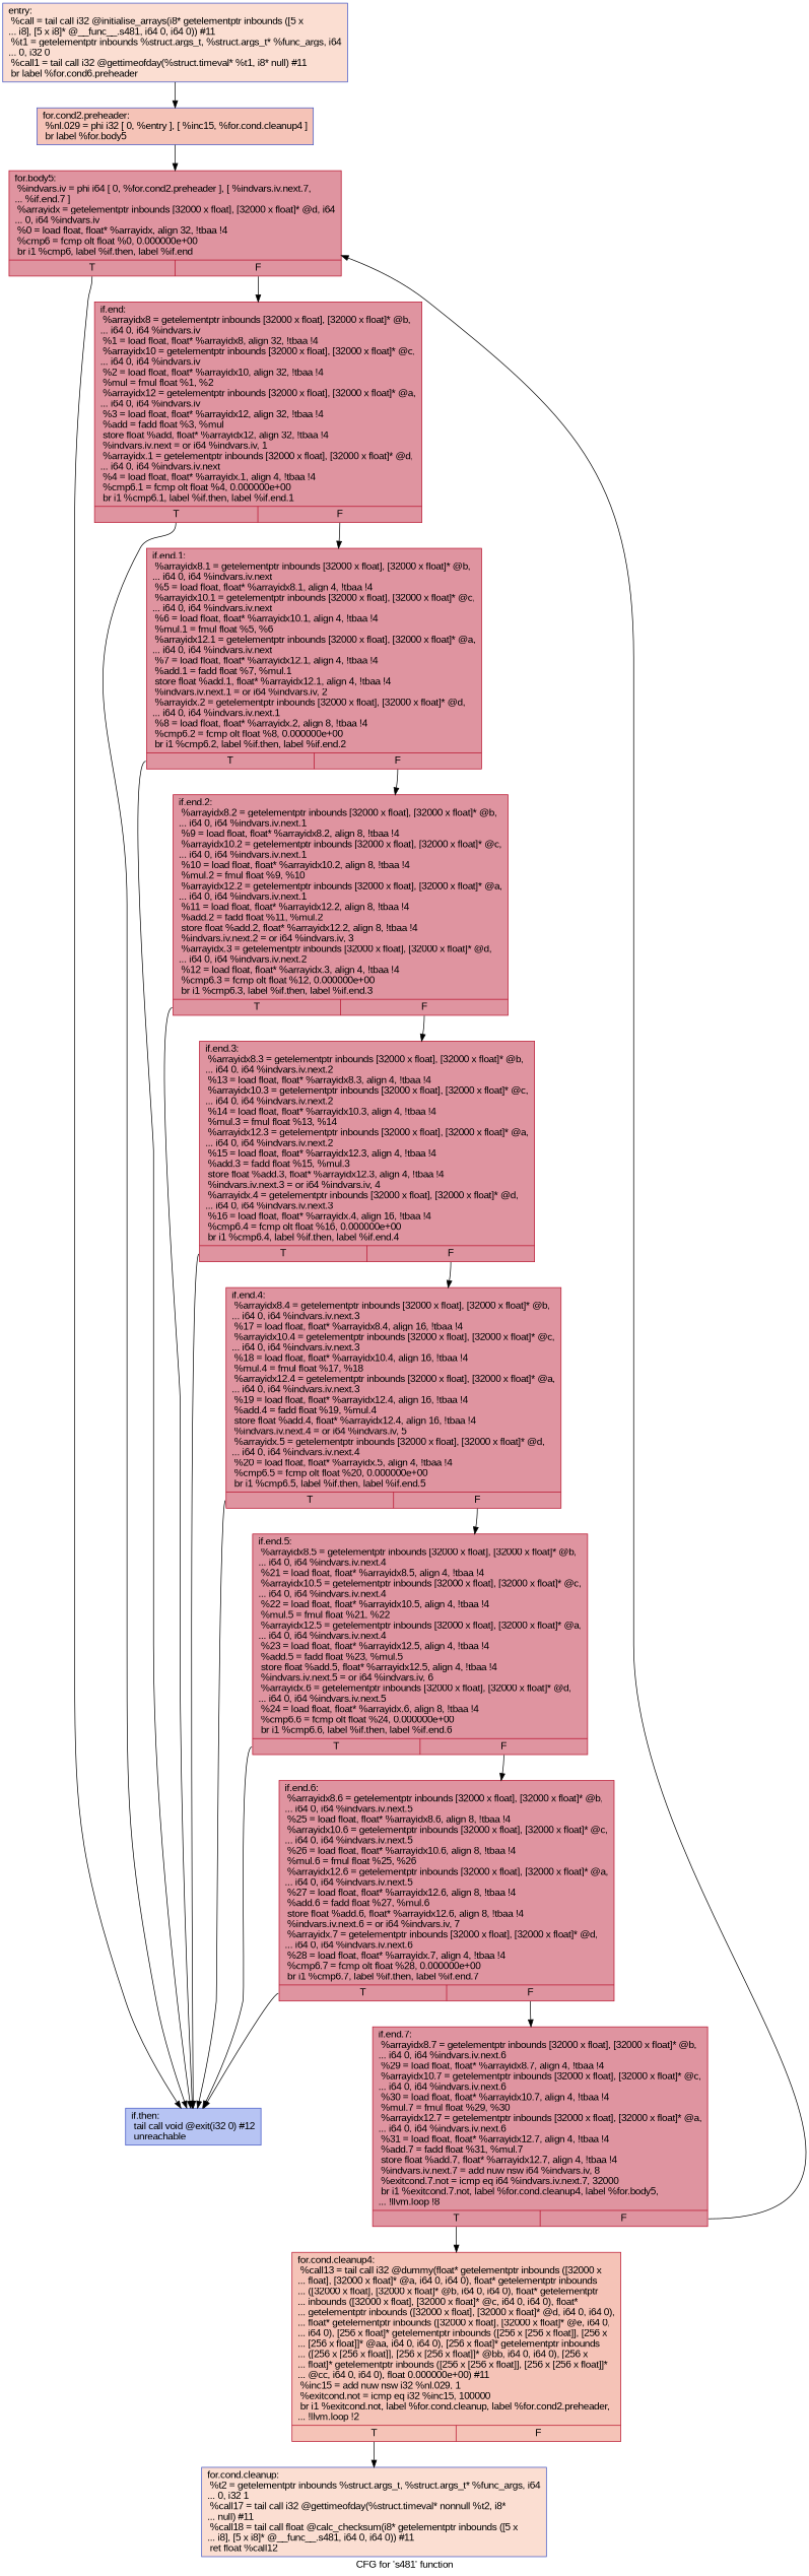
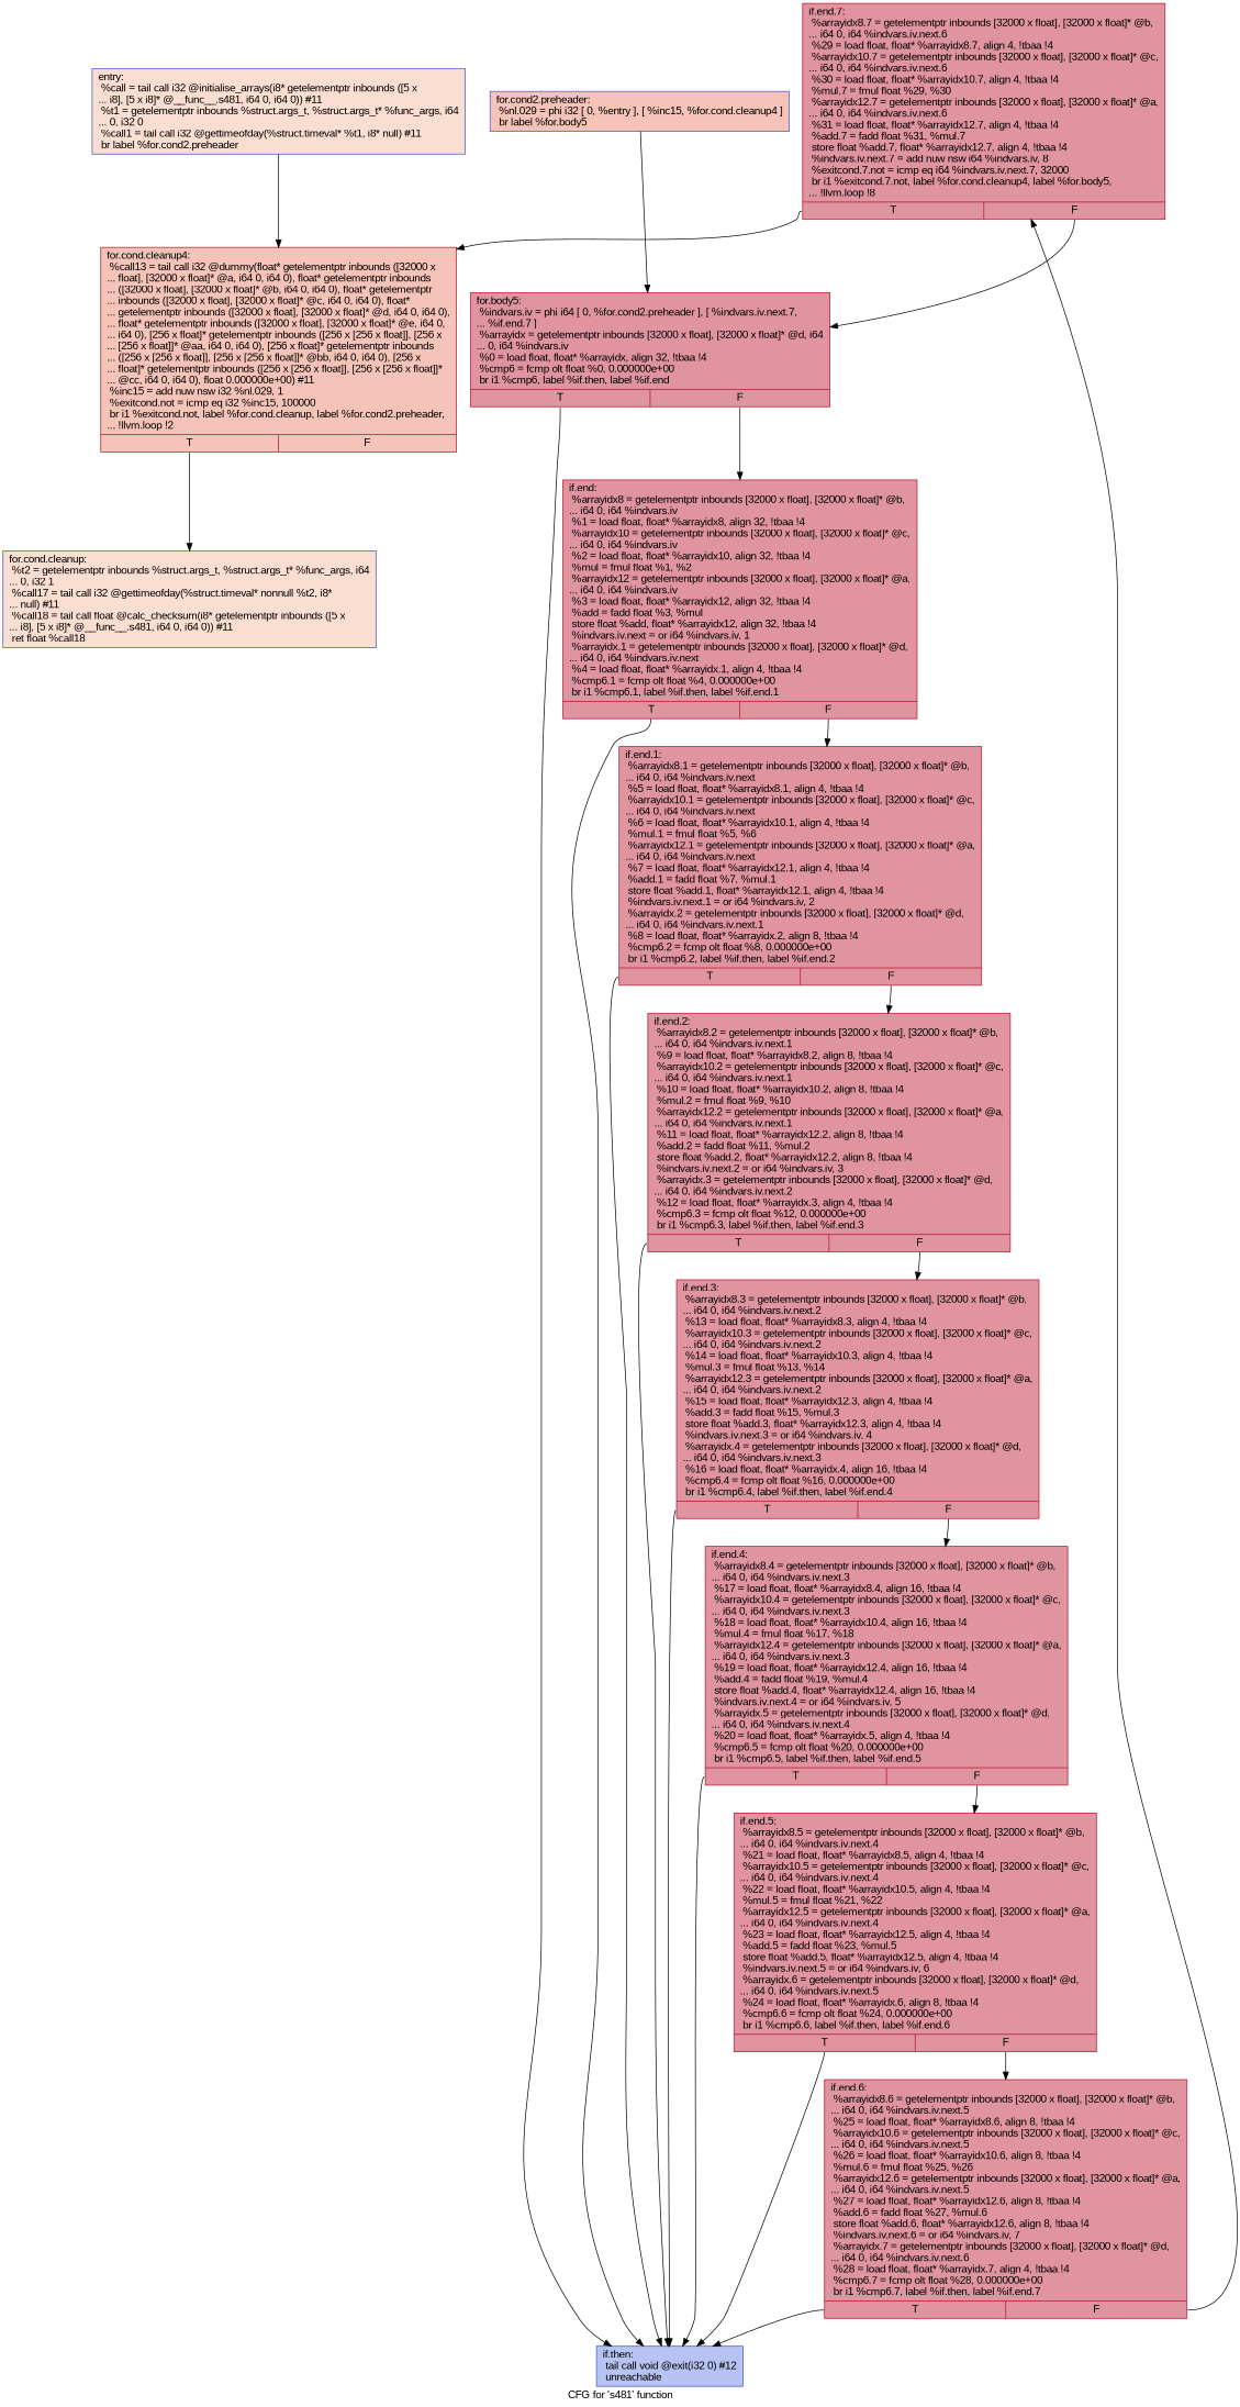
  digraph {
    fontname="Liberation Sans"
    label="CFG for 's481' function"
    node [color="#b70d28ff" fillcolor="#b70d2870" fontname="Liberation Sans" shape=record style=filled]
    edge [fontname="Liberation Sans" tailport=s0]
-   n1 [color="#3d50c3ff" fillcolor="#f7b59970" label="{entry:\l  %call = tail call i32 @initialise_arrays(i8* getelementptr inbounds ([5 x\l... i8], [5 x i8]* @__func__.s481, i64 0, i64 0)) #11\l  %t1 = getelementptr inbounds %struct.args_t, %struct.args_t* %func_args, i64\l... 0, i32 0\l  %call1 = tail call i32 @gettimeofday(%struct.timeval* %t1, i8* null) #11\l  br label %for.cond6.preheader\l}"]
+   n1 [color="#3d50c3ff" fillcolor="#f7b59970" label="{entry:\l  %call = tail call i32 @initialise_arrays(i8* getelementptr inbounds ([5 x\l... i8], [5 x i8]* @__func__.s481, i64 0, i64 0)) #11\l  %t1 = getelementptr inbounds %struct.args_t, %struct.args_t* %func_args, i64\l... 0, i32 0\l  %call1 = tail call i32 @gettimeofday(%struct.timeval* %t1, i8* null) #11\l  br label %for.cond2.preheader\l}"]
    n2 [color="#3d50c3ff" fillcolor="#e8765c70" label="{for.cond2.preheader:                              \l  %nl.029 = phi i32 [ 0, %entry ], [ %inc15, %for.cond.cleanup4 ]\l  br label %for.body5\l}"]
    n3 [label="{for.body5:                                        \l  %indvars.iv = phi i64 [ 0, %for.cond2.preheader ], [ %indvars.iv.next.7,\l... %if.end.7 ]\l  %arrayidx = getelementptr inbounds [32000 x float], [32000 x float]* @d, i64\l... 0, i64 %indvars.iv\l  %0 = load float, float* %arrayidx, align 32, !tbaa !4\l  %cmp6 = fcmp olt float %0, 0.000000e+00\l  br i1 %cmp6, label %if.then, label %if.end\l|{<s0>T|<s1>F}}"]
    n4 [color="#3d50c3ff" fillcolor="#5b7ae570" label="{if.then:                                          \l  tail call void @exit(i32 0) #12\l  unreachable\l}"]
    n5 [label="{if.end:                                           \l  %arrayidx8 = getelementptr inbounds [32000 x float], [32000 x float]* @b,\l... i64 0, i64 %indvars.iv\l  %1 = load float, float* %arrayidx8, align 32, !tbaa !4\l  %arrayidx10 = getelementptr inbounds [32000 x float], [32000 x float]* @c,\l... i64 0, i64 %indvars.iv\l  %2 = load float, float* %arrayidx10, align 32, !tbaa !4\l  %mul = fmul float %1, %2\l  %arrayidx12 = getelementptr inbounds [32000 x float], [32000 x float]* @a,\l... i64 0, i64 %indvars.iv\l  %3 = load float, float* %arrayidx12, align 32, !tbaa !4\l  %add = fadd float %3, %mul\l  store float %add, float* %arrayidx12, align 32, !tbaa !4\l  %indvars.iv.next = or i64 %indvars.iv, 1\l  %arrayidx.1 = getelementptr inbounds [32000 x float], [32000 x float]* @d,\l... i64 0, i64 %indvars.iv.next\l  %4 = load float, float* %arrayidx.1, align 4, !tbaa !4\l  %cmp6.1 = fcmp olt float %4, 0.000000e+00\l  br i1 %cmp6.1, label %if.then, label %if.end.1\l|{<s0>T|<s1>F}}"]
    n6 [label="{if.end.1:                                         \l  %arrayidx8.1 = getelementptr inbounds [32000 x float], [32000 x float]* @b,\l... i64 0, i64 %indvars.iv.next\l  %5 = load float, float* %arrayidx8.1, align 4, !tbaa !4\l  %arrayidx10.1 = getelementptr inbounds [32000 x float], [32000 x float]* @c,\l... i64 0, i64 %indvars.iv.next\l  %6 = load float, float* %arrayidx10.1, align 4, !tbaa !4\l  %mul.1 = fmul float %5, %6\l  %arrayidx12.1 = getelementptr inbounds [32000 x float], [32000 x float]* @a,\l... i64 0, i64 %indvars.iv.next\l  %7 = load float, float* %arrayidx12.1, align 4, !tbaa !4\l  %add.1 = fadd float %7, %mul.1\l  store float %add.1, float* %arrayidx12.1, align 4, !tbaa !4\l  %indvars.iv.next.1 = or i64 %indvars.iv, 2\l  %arrayidx.2 = getelementptr inbounds [32000 x float], [32000 x float]* @d,\l... i64 0, i64 %indvars.iv.next.1\l  %8 = load float, float* %arrayidx.2, align 8, !tbaa !4\l  %cmp6.2 = fcmp olt float %8, 0.000000e+00\l  br i1 %cmp6.2, label %if.then, label %if.end.2\l|{<s0>T|<s1>F}}"]
-   n7 [color="#3d50c3ff" fillcolor="#f7b59970" label="{for.cond.cleanup:                                 \l  %t2 = getelementptr inbounds %struct.args_t, %struct.args_t* %func_args, i64\l... 0, i32 1\l  %call17 = tail call i32 @gettimeofday(%struct.timeval* nonnull %t2, i8*\l... null) #11\l  %call18 = tail call float @calc_checksum(i8* getelementptr inbounds ([5 x\l... i8], [5 x i8]* @__func__.s481, i64 0, i64 0)) #11\l  ret float %call12\l}"]
+   n7 [color="#3d50c3ff" fillcolor="#f7b59970" label="{for.cond.cleanup:                                 \l  %t2 = getelementptr inbounds %struct.args_t, %struct.args_t* %func_args, i64\l... 0, i32 1\l  %call17 = tail call i32 @gettimeofday(%struct.timeval* nonnull %t2, i8*\l... null) #11\l  %call18 = tail call float @calc_checksum(i8* getelementptr inbounds ([5 x\l... i8], [5 x i8]* @__func__.s481, i64 0, i64 0)) #11\l  ret float %call18\l}"]
    n8 [fillcolor="#e8765c70" label="{for.cond.cleanup4:                                \l  %call13 = tail call i32 @dummy(float* getelementptr inbounds ([32000 x\l... float], [32000 x float]* @a, i64 0, i64 0), float* getelementptr inbounds\l... ([32000 x float], [32000 x float]* @b, i64 0, i64 0), float* getelementptr\l... inbounds ([32000 x float], [32000 x float]* @c, i64 0, i64 0), float*\l... getelementptr inbounds ([32000 x float], [32000 x float]* @d, i64 0, i64 0),\l... float* getelementptr inbounds ([32000 x float], [32000 x float]* @e, i64 0,\l... i64 0), [256 x float]* getelementptr inbounds ([256 x [256 x float]], [256 x\l... [256 x float]]* @aa, i64 0, i64 0), [256 x float]* getelementptr inbounds\l... ([256 x [256 x float]], [256 x [256 x float]]* @bb, i64 0, i64 0), [256 x\l... float]* getelementptr inbounds ([256 x [256 x float]], [256 x [256 x float]]*\l... @cc, i64 0, i64 0), float 0.000000e+00) #11\l  %inc15 = add nuw nsw i32 %nl.029, 1\l  %exitcond.not = icmp eq i32 %inc15, 100000\l  br i1 %exitcond.not, label %for.cond.cleanup, label %for.cond2.preheader,\l... !llvm.loop !2\l|{<s0>T|<s1>F}}"]
    n9 [label="{if.end.2:                                         \l  %arrayidx8.2 = getelementptr inbounds [32000 x float], [32000 x float]* @b,\l... i64 0, i64 %indvars.iv.next.1\l  %9 = load float, float* %arrayidx8.2, align 8, !tbaa !4\l  %arrayidx10.2 = getelementptr inbounds [32000 x float], [32000 x float]* @c,\l... i64 0, i64 %indvars.iv.next.1\l  %10 = load float, float* %arrayidx10.2, align 8, !tbaa !4\l  %mul.2 = fmul float %9, %10\l  %arrayidx12.2 = getelementptr inbounds [32000 x float], [32000 x float]* @a,\l... i64 0, i64 %indvars.iv.next.1\l  %11 = load float, float* %arrayidx12.2, align 8, !tbaa !4\l  %add.2 = fadd float %11, %mul.2\l  store float %add.2, float* %arrayidx12.2, align 8, !tbaa !4\l  %indvars.iv.next.2 = or i64 %indvars.iv, 3\l  %arrayidx.3 = getelementptr inbounds [32000 x float], [32000 x float]* @d,\l... i64 0, i64 %indvars.iv.next.2\l  %12 = load float, float* %arrayidx.3, align 4, !tbaa !4\l  %cmp6.3 = fcmp olt float %12, 0.000000e+00\l  br i1 %cmp6.3, label %if.then, label %if.end.3\l|{<s0>T|<s1>F}}"]
    n10 [label="{if.end.3:                                         \l  %arrayidx8.3 = getelementptr inbounds [32000 x float], [32000 x float]* @b,\l... i64 0, i64 %indvars.iv.next.2\l  %13 = load float, float* %arrayidx8.3, align 4, !tbaa !4\l  %arrayidx10.3 = getelementptr inbounds [32000 x float], [32000 x float]* @c,\l... i64 0, i64 %indvars.iv.next.2\l  %14 = load float, float* %arrayidx10.3, align 4, !tbaa !4\l  %mul.3 = fmul float %13, %14\l  %arrayidx12.3 = getelementptr inbounds [32000 x float], [32000 x float]* @a,\l... i64 0, i64 %indvars.iv.next.2\l  %15 = load float, float* %arrayidx12.3, align 4, !tbaa !4\l  %add.3 = fadd float %15, %mul.3\l  store float %add.3, float* %arrayidx12.3, align 4, !tbaa !4\l  %indvars.iv.next.3 = or i64 %indvars.iv, 4\l  %arrayidx.4 = getelementptr inbounds [32000 x float], [32000 x float]* @d,\l... i64 0, i64 %indvars.iv.next.3\l  %16 = load float, float* %arrayidx.4, align 16, !tbaa !4\l  %cmp6.4 = fcmp olt float %16, 0.000000e+00\l  br i1 %cmp6.4, label %if.then, label %if.end.4\l|{<s0>T|<s1>F}}"]
    n11 [label="{if.end.4:                                         \l  %arrayidx8.4 = getelementptr inbounds [32000 x float], [32000 x float]* @b,\l... i64 0, i64 %indvars.iv.next.3\l  %17 = load float, float* %arrayidx8.4, align 16, !tbaa !4\l  %arrayidx10.4 = getelementptr inbounds [32000 x float], [32000 x float]* @c,\l... i64 0, i64 %indvars.iv.next.3\l  %18 = load float, float* %arrayidx10.4, align 16, !tbaa !4\l  %mul.4 = fmul float %17, %18\l  %arrayidx12.4 = getelementptr inbounds [32000 x float], [32000 x float]* @a,\l... i64 0, i64 %indvars.iv.next.3\l  %19 = load float, float* %arrayidx12.4, align 16, !tbaa !4\l  %add.4 = fadd float %19, %mul.4\l  store float %add.4, float* %arrayidx12.4, align 16, !tbaa !4\l  %indvars.iv.next.4 = or i64 %indvars.iv, 5\l  %arrayidx.5 = getelementptr inbounds [32000 x float], [32000 x float]* @d,\l... i64 0, i64 %indvars.iv.next.4\l  %20 = load float, float* %arrayidx.5, align 4, !tbaa !4\l  %cmp6.5 = fcmp olt float %20, 0.000000e+00\l  br i1 %cmp6.5, label %if.then, label %if.end.5\l|{<s0>T|<s1>F}}"]
    n12 [label="{if.end.5:                                         \l  %arrayidx8.5 = getelementptr inbounds [32000 x float], [32000 x float]* @b,\l... i64 0, i64 %indvars.iv.next.4\l  %21 = load float, float* %arrayidx8.5, align 4, !tbaa !4\l  %arrayidx10.5 = getelementptr inbounds [32000 x float], [32000 x float]* @c,\l... i64 0, i64 %indvars.iv.next.4\l  %22 = load float, float* %arrayidx10.5, align 4, !tbaa !4\l  %mul.5 = fmul float %21, %22\l  %arrayidx12.5 = getelementptr inbounds [32000 x float], [32000 x float]* @a,\l... i64 0, i64 %indvars.iv.next.4\l  %23 = load float, float* %arrayidx12.5, align 4, !tbaa !4\l  %add.5 = fadd float %23, %mul.5\l  store float %add.5, float* %arrayidx12.5, align 4, !tbaa !4\l  %indvars.iv.next.5 = or i64 %indvars.iv, 6\l  %arrayidx.6 = getelementptr inbounds [32000 x float], [32000 x float]* @d,\l... i64 0, i64 %indvars.iv.next.5\l  %24 = load float, float* %arrayidx.6, align 8, !tbaa !4\l  %cmp6.6 = fcmp olt float %24, 0.000000e+00\l  br i1 %cmp6.6, label %if.then, label %if.end.6\l|{<s0>T|<s1>F}}"]
    n13 [label="{if.end.6:                                         \l  %arrayidx8.6 = getelementptr inbounds [32000 x float], [32000 x float]* @b,\l... i64 0, i64 %indvars.iv.next.5\l  %25 = load float, float* %arrayidx8.6, align 8, !tbaa !4\l  %arrayidx10.6 = getelementptr inbounds [32000 x float], [32000 x float]* @c,\l... i64 0, i64 %indvars.iv.next.5\l  %26 = load float, float* %arrayidx10.6, align 8, !tbaa !4\l  %mul.6 = fmul float %25, %26\l  %arrayidx12.6 = getelementptr inbounds [32000 x float], [32000 x float]* @a,\l... i64 0, i64 %indvars.iv.next.5\l  %27 = load float, float* %arrayidx12.6, align 8, !tbaa !4\l  %add.6 = fadd float %27, %mul.6\l  store float %add.6, float* %arrayidx12.6, align 8, !tbaa !4\l  %indvars.iv.next.6 = or i64 %indvars.iv, 7\l  %arrayidx.7 = getelementptr inbounds [32000 x float], [32000 x float]* @d,\l... i64 0, i64 %indvars.iv.next.6\l  %28 = load float, float* %arrayidx.7, align 4, !tbaa !4\l  %cmp6.7 = fcmp olt float %28, 0.000000e+00\l  br i1 %cmp6.7, label %if.then, label %if.end.7\l|{<s0>T|<s1>F}}"]
    n14 [label="{if.end.7:                                         \l  %arrayidx8.7 = getelementptr inbounds [32000 x float], [32000 x float]* @b,\l... i64 0, i64 %indvars.iv.next.6\l  %29 = load float, float* %arrayidx8.7, align 4, !tbaa !4\l  %arrayidx10.7 = getelementptr inbounds [32000 x float], [32000 x float]* @c,\l... i64 0, i64 %indvars.iv.next.6\l  %30 = load float, float* %arrayidx10.7, align 4, !tbaa !4\l  %mul.7 = fmul float %29, %30\l  %arrayidx12.7 = getelementptr inbounds [32000 x float], [32000 x float]* @a,\l... i64 0, i64 %indvars.iv.next.6\l  %31 = load float, float* %arrayidx12.7, align 4, !tbaa !4\l  %add.7 = fadd float %31, %mul.7\l  store float %add.7, float* %arrayidx12.7, align 4, !tbaa !4\l  %indvars.iv.next.7 = add nuw nsw i64 %indvars.iv, 8\l  %exitcond.7.not = icmp eq i64 %indvars.iv.next.7, 32000\l  br i1 %exitcond.7.not, label %for.cond.cleanup4, label %for.body5,\l... !llvm.loop !8\l|{<s0>T|<s1>F}}"]
-   n1 -> n2
+   n1 -> n8
    n2 -> n3
    n3 -> n4
    n3 -> n5 [tailport=s1]
    n5 -> n4
    n5 -> n6 [tailport=s1]
    n6 -> n4
    n6 -> n9 [tailport=s1]
    n8 -> n7
    n9 -> n4
    n9 -> n10 [tailport=s1]
    n10 -> n4
    n10 -> n11 [tailport=s1]
    n11 -> n4
    n11 -> n12 [tailport=s1]
    n12 -> n4
    n12 -> n13 [tailport=s1]
    n13 -> n4
    n13 -> n14 [tailport=s1]
    n14 -> n3 [tailport=s1]
    n14 -> n8
  }
